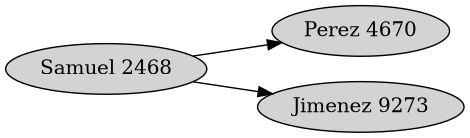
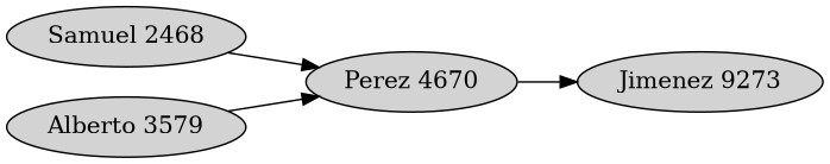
  digraph {
    rankdir=LR
    node [style=filled]
    n1 [label="Samuel 2468"]
    n2 [label="Perez 4670"]
+   n3 [label="Alberto 3579"]
    n4 [label="Jimenez 9273"]
    n1 -> n2
-   n1 -> n4
+   n2 -> n4
+   n3 -> n2
  }
